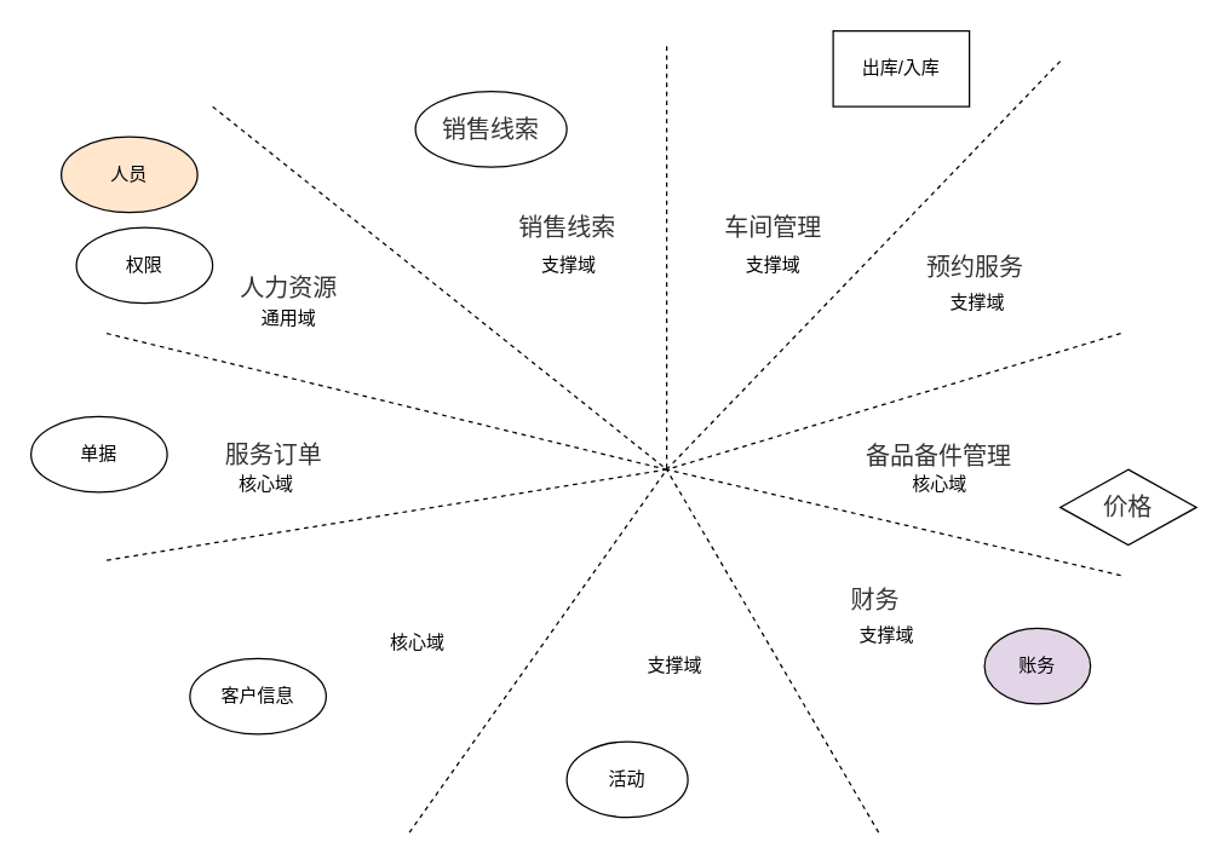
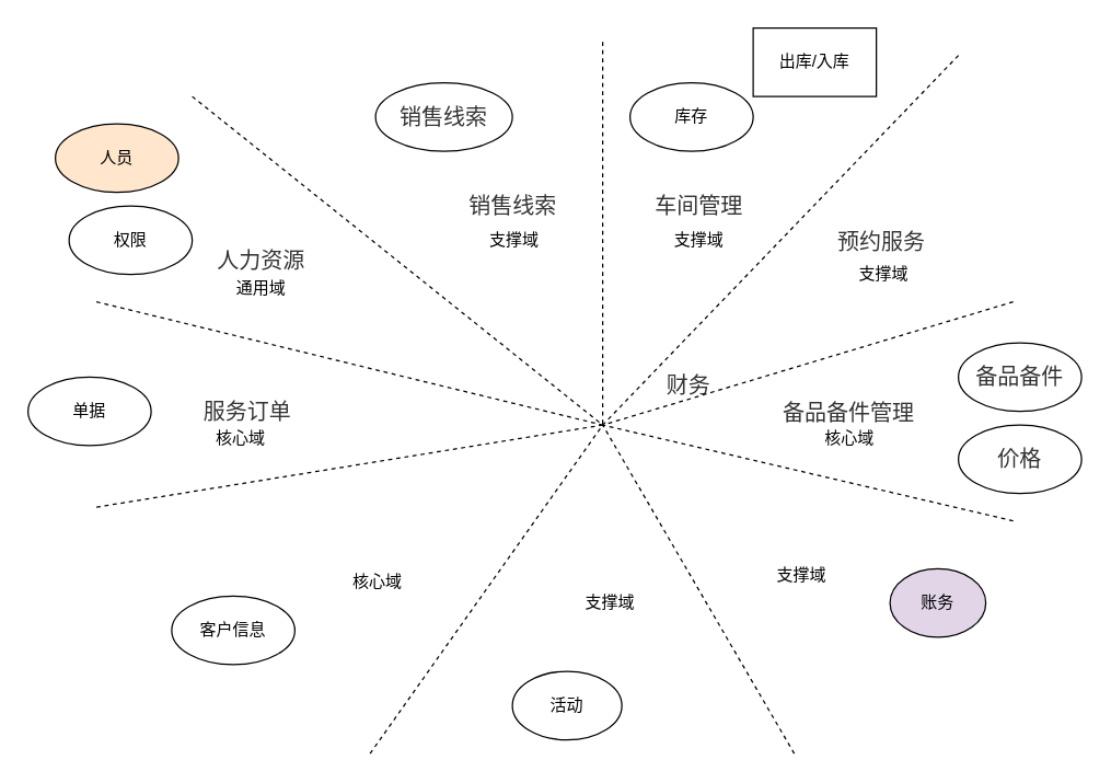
  <mxCell id="0" />
  <mxCell id="1" parent="0" />
  <mxCell id="2" value="&lt;span style=&quot;color: rgb(51 , 51 , 51) ; font-family: &amp;#34;open sans&amp;#34; , &amp;#34;clear sans&amp;#34; , &amp;#34;helvetica neue&amp;#34; , &amp;#34;helvetica&amp;#34; , &amp;#34;arial&amp;#34; , sans-serif ; font-size: 16px ; text-align: left ; background-color: rgb(255 , 255 , 255)&quot;&gt;人力资源&lt;/span&gt;" style="text;html=1;align=center;verticalAlign=middle;resizable=0;points=[];autosize=1;" vertex="1" parent="1"><mxGeometry x="150" y="180" width="80" height="20" as="geometry" /></mxCell>
  <mxCell id="3" value="&lt;span style=&quot;color: rgb(51 , 51 , 51) ; font-family: &amp;#34;open sans&amp;#34; , &amp;#34;clear sans&amp;#34; , &amp;#34;helvetica neue&amp;#34; , &amp;#34;helvetica&amp;#34; , &amp;#34;arial&amp;#34; , sans-serif ; font-size: 16px ; text-align: left ; background-color: rgb(255 , 255 , 255)&quot;&gt;销售线索&lt;/span&gt;" style="text;html=1;align=center;verticalAlign=middle;resizable=0;points=[];autosize=1;" vertex="1" parent="1"><mxGeometry x="334" y="140" width="80" height="20" as="geometry" /></mxCell>
  <mxCell id="4" value="&lt;span style=&quot;color: rgb(51 , 51 , 51) ; font-family: &amp;#34;open sans&amp;#34; , &amp;#34;clear sans&amp;#34; , &amp;#34;helvetica neue&amp;#34; , &amp;#34;helvetica&amp;#34; , &amp;#34;arial&amp;#34; , sans-serif ; font-size: 16px ; text-align: left ; background-color: rgb(255 , 255 , 255)&quot;&gt;服务订单&lt;/span&gt;" style="text;html=1;align=center;verticalAlign=middle;resizable=0;points=[];autosize=1;" vertex="1" parent="1"><mxGeometry x="140" y="290" width="80" height="20" as="geometry" /></mxCell>
  <mxCell id="5" value="&lt;span style=&quot;color: rgb(51 , 51 , 51) ; font-family: &amp;#34;open sans&amp;#34; , &amp;#34;clear sans&amp;#34; , &amp;#34;helvetica neue&amp;#34; , &amp;#34;helvetica&amp;#34; , &amp;#34;arial&amp;#34; , sans-serif ; font-size: 16px ; text-align: left ; background-color: rgb(255 , 255 , 255)&quot;&gt;车间管理&lt;/span&gt;" style="text;html=1;align=center;verticalAlign=middle;resizable=0;points=[];autosize=1;" vertex="1" parent="1"><mxGeometry x="470" y="140" width="80" height="20" as="geometry" /></mxCell>
  <mxCell id="6" value="&lt;span style=&quot;color: rgb(51 , 51 , 51) ; font-family: &amp;#34;open sans&amp;#34; , &amp;#34;clear sans&amp;#34; , &amp;#34;helvetica neue&amp;#34; , &amp;#34;helvetica&amp;#34; , &amp;#34;arial&amp;#34; , sans-serif ; font-size: 16px ; background-color: rgb(255 , 255 , 255)&quot;&gt;备品备件管理&lt;/span&gt;" style="text;whiteSpace=wrap;html=1;" vertex="1" parent="1"><mxGeometry x="570" y="285" width="130" height="25" as="geometry" /></mxCell>
  <mxCell id="7" value="&lt;meta charset=&quot;utf-8&quot;&gt;&lt;span style=&quot;color: rgb(51, 51, 51); font-family: &amp;quot;open sans&amp;quot;, &amp;quot;clear sans&amp;quot;, &amp;quot;helvetica neue&amp;quot;, helvetica, arial, sans-serif; font-size: 16px; font-style: normal; font-weight: 400; letter-spacing: normal; text-align: left; text-indent: 0px; text-transform: none; word-spacing: 0px; background-color: rgb(255, 255, 255); display: inline; float: none;&quot;&gt;预约服务&lt;/span&gt;" style="text;whiteSpace=wrap;html=1;" vertex="1" parent="1"><mxGeometry x="610" y="160" width="90" height="30" as="geometry" /></mxCell>
- <mxCell id="8" value="&lt;meta charset=&quot;utf-8&quot;&gt;&lt;span style=&quot;color: rgb(51, 51, 51); font-family: &amp;quot;open sans&amp;quot;, &amp;quot;clear sans&amp;quot;, &amp;quot;helvetica neue&amp;quot;, helvetica, arial, sans-serif; font-size: 16px; font-style: normal; font-weight: 400; letter-spacing: normal; text-align: left; text-indent: 0px; text-transform: none; word-spacing: 0px; background-color: rgb(255, 255, 255); display: inline; float: none;&quot;&gt;财务&lt;/span&gt;" style="text;whiteSpace=wrap;html=1;" vertex="1" parent="1"><mxGeometry x="560" y="380" width="60" height="30" as="geometry" /></mxCell>
+ <mxCell id="8" value="&lt;meta charset=&quot;utf-8&quot;&gt;&lt;span style=&quot;color: rgb(51, 51, 51); font-family: &amp;quot;open sans&amp;quot;, &amp;quot;clear sans&amp;quot;, &amp;quot;helvetica neue&amp;quot;, helvetica, arial, sans-serif; font-size: 16px; font-style: normal; font-weight: 400; letter-spacing: normal; text-align: left; text-indent: 0px; text-transform: none; word-spacing: 0px; background-color: rgb(255, 255, 255); display: inline; float: none;&quot;&gt;财务&lt;/span&gt;" style="text;whiteSpace=wrap;html=1;" vertex="1" parent="1"><mxGeometry x="485" y="265" width="60" height="30" as="geometry" /></mxCell>
  <mxCell id="9" value="" style="endArrow=none;dashed=1;html=1;" edge="1" parent="1"><mxGeometry width="50" height="50" relative="1" as="geometry"><mxPoint x="140" y="70" as="sourcePoint" /><mxPoint x="440" y="310" as="targetPoint" /></mxGeometry></mxCell>
  <mxCell id="10" value="" style="endArrow=none;dashed=1;html=1;" edge="1" parent="1"><mxGeometry width="50" height="50" relative="1" as="geometry"><mxPoint x="440" y="30" as="sourcePoint" /><mxPoint x="440" y="310" as="targetPoint" /></mxGeometry></mxCell>
  <mxCell id="11" value="" style="endArrow=none;dashed=1;html=1;" edge="1" parent="1"><mxGeometry width="50" height="50" relative="1" as="geometry"><mxPoint x="700" y="40" as="sourcePoint" /><mxPoint x="440" y="310" as="targetPoint" /></mxGeometry></mxCell>
  <mxCell id="12" value="" style="endArrow=none;dashed=1;html=1;" edge="1" parent="1"><mxGeometry width="50" height="50" relative="1" as="geometry"><mxPoint x="70" y="220" as="sourcePoint" /><mxPoint x="440" y="310" as="targetPoint" /></mxGeometry></mxCell>
  <mxCell id="13" value="" style="endArrow=none;dashed=1;html=1;" edge="1" parent="1"><mxGeometry width="50" height="50" relative="1" as="geometry"><mxPoint x="70" y="370" as="sourcePoint" /><mxPoint x="440" y="310" as="targetPoint" /></mxGeometry></mxCell>
  <mxCell id="14" value="" style="endArrow=none;dashed=1;html=1;" edge="1" parent="1"><mxGeometry width="50" height="50" relative="1" as="geometry"><mxPoint x="270" y="550" as="sourcePoint" /><mxPoint x="440" y="310" as="targetPoint" /></mxGeometry></mxCell>
  <mxCell id="15" value="" style="endArrow=none;dashed=1;html=1;" edge="1" parent="1"><mxGeometry width="50" height="50" relative="1" as="geometry"><mxPoint x="580" y="550" as="sourcePoint" /><mxPoint x="440" y="310" as="targetPoint" /></mxGeometry></mxCell>
  <mxCell id="16" value="" style="endArrow=none;dashed=1;html=1;" edge="1" parent="1"><mxGeometry width="50" height="50" relative="1" as="geometry"><mxPoint x="740" y="380" as="sourcePoint" /><mxPoint x="440" y="310" as="targetPoint" /></mxGeometry></mxCell>
  <mxCell id="17" value="" style="endArrow=none;dashed=1;html=1;" edge="1" parent="1"><mxGeometry width="50" height="50" relative="1" as="geometry"><mxPoint x="740" y="220" as="sourcePoint" /><mxPoint x="440" y="310" as="targetPoint" /></mxGeometry></mxCell>
  <mxCell id="18" value="核心域" style="text;html=1;align=center;verticalAlign=middle;resizable=0;points=[];autosize=1;" vertex="1" parent="1"><mxGeometry x="595" y="310" width="50" height="20" as="geometry" /></mxCell>
  <mxCell id="19" value="核心域" style="text;html=1;align=center;verticalAlign=middle;resizable=0;points=[];autosize=1;" vertex="1" parent="1"><mxGeometry x="150" y="310" width="50" height="20" as="geometry" /></mxCell>
  <mxCell id="20" value="核心域" style="text;html=1;align=center;verticalAlign=middle;resizable=0;points=[];autosize=1;" vertex="1" parent="1"><mxGeometry x="250" y="415" width="50" height="20" as="geometry" /></mxCell>
  <mxCell id="21" value="通用域" style="text;html=1;align=center;verticalAlign=middle;resizable=0;points=[];autosize=1;" vertex="1" parent="1"><mxGeometry x="165" y="200" width="50" height="20" as="geometry" /></mxCell>
  <mxCell id="22" value="&lt;div&gt;支撑域&lt;/div&gt;" style="text;html=1;align=center;verticalAlign=middle;resizable=0;points=[];autosize=1;" vertex="1" parent="1"><mxGeometry x="420" y="430" width="50" height="20" as="geometry" /></mxCell>
  <mxCell id="23" value="&lt;div&gt;支撑域&lt;/div&gt;" style="text;html=1;align=center;verticalAlign=middle;resizable=0;points=[];autosize=1;" vertex="1" parent="1"><mxGeometry x="560" y="410" width="50" height="20" as="geometry" /></mxCell>
  <mxCell id="24" value="&lt;div&gt;支撑域&lt;/div&gt;" style="text;html=1;align=center;verticalAlign=middle;resizable=0;points=[];autosize=1;" vertex="1" parent="1"><mxGeometry x="620" y="190" width="50" height="20" as="geometry" /></mxCell>
  <mxCell id="25" value="&lt;div&gt;支撑域&lt;/div&gt;" style="text;html=1;align=center;verticalAlign=middle;resizable=0;points=[];autosize=1;" vertex="1" parent="1"><mxGeometry x="485" y="165" width="50" height="20" as="geometry" /></mxCell>
  <mxCell id="26" value="&lt;div&gt;支撑域&lt;/div&gt;" style="text;html=1;align=center;verticalAlign=middle;resizable=0;points=[];autosize=1;" vertex="1" parent="1"><mxGeometry x="350" y="165" width="50" height="20" as="geometry" /></mxCell>
+ <mxCell id="27" value="库存" style="ellipse;whiteSpace=wrap;html=1;" vertex="1" parent="1"><mxGeometry x="460" y="60" width="90" height="50" as="geometry" /></mxCell>
  <mxCell id="28" value="出库/入库" style="whiteSpace=wrap;html=1;rounded=0;" vertex="1" parent="1"><mxGeometry x="550" y="20" width="90" height="50" as="geometry" /></mxCell>
  <mxCell id="29" value="&lt;span style=&quot;color: rgb(51 , 51 , 51) ; font-family: &amp;#34;open sans&amp;#34; , &amp;#34;clear sans&amp;#34; , &amp;#34;helvetica neue&amp;#34; , &amp;#34;helvetica&amp;#34; , &amp;#34;arial&amp;#34; , sans-serif ; font-size: 16px ; text-align: left ; background-color: rgb(255 , 255 , 255)&quot;&gt;销售线索&lt;/span&gt;" style="ellipse;whiteSpace=wrap;html=1;" vertex="1" parent="1"><mxGeometry x="274" y="60" width="100" height="50" as="geometry" /></mxCell>
  <mxCell id="30" value="人员" style="ellipse;whiteSpace=wrap;html=1;fillColor=#ffe6cc;" vertex="1" parent="1"><mxGeometry x="40" y="90" width="90" height="50" as="geometry" /></mxCell>
  <mxCell id="31" value="权限" style="ellipse;whiteSpace=wrap;html=1;" vertex="1" parent="1"><mxGeometry x="50" y="150" width="90" height="50" as="geometry" /></mxCell>
  <mxCell id="32" value="单据" style="ellipse;whiteSpace=wrap;html=1;" vertex="1" parent="1"><mxGeometry x="20" y="275" width="90" height="50" as="geometry" /></mxCell>
  <mxCell id="33" value="客户信息" style="ellipse;whiteSpace=wrap;html=1;" vertex="1" parent="1"><mxGeometry x="125" y="435" width="90" height="50" as="geometry" /></mxCell>
  <mxCell id="34" value="活动" style="ellipse;whiteSpace=wrap;html=1;" vertex="1" parent="1"><mxGeometry x="374" y="490" width="80" height="50" as="geometry" /></mxCell>
  <mxCell id="35" value="账务" style="ellipse;whiteSpace=wrap;html=1;fillColor=#e1d5e7;" vertex="1" parent="1"><mxGeometry x="650" y="415" width="70" height="50" as="geometry" /></mxCell>
- <mxCell id="37" value="&lt;div style=&quot;text-align: left&quot;&gt;&lt;font color=&quot;#333333&quot; face=&quot;open sans, clear sans, helvetica neue, helvetica, arial, sans-serif&quot;&gt;&lt;span style=&quot;font-size: 16px ; background-color: rgb(255 , 255 , 255)&quot;&gt;价格&lt;/span&gt;&lt;/font&gt;&lt;/div&gt;" style="rhombus;whiteSpace=wrap;html=1;" vertex="1" parent="1"><mxGeometry x="700" y="310" width="90" height="50" as="geometry" /></mxCell>
+ <mxCell id="36" value="&lt;span style=&quot;color: rgb(51 , 51 , 51) ; font-family: &amp;#34;open sans&amp;#34; , &amp;#34;clear sans&amp;#34; , &amp;#34;helvetica neue&amp;#34; , &amp;#34;helvetica&amp;#34; , &amp;#34;arial&amp;#34; , sans-serif ; font-size: 16px ; text-align: left ; background-color: rgb(255 , 255 , 255)&quot;&gt;备品备件&lt;/span&gt;" style="ellipse;whiteSpace=wrap;html=1;" vertex="1" parent="1"><mxGeometry x="700" y="250" width="90" height="50" as="geometry" /></mxCell>
+ <mxCell id="37" value="&lt;div style=&quot;text-align: left&quot;&gt;&lt;font color=&quot;#333333&quot; face=&quot;open sans, clear sans, helvetica neue, helvetica, arial, sans-serif&quot;&gt;&lt;span style=&quot;font-size: 16px ; background-color: rgb(255 , 255 , 255)&quot;&gt;价格&lt;/span&gt;&lt;/font&gt;&lt;/div&gt;" style="ellipse;whiteSpace=wrap;html=1;" vertex="1" parent="1"><mxGeometry x="700" y="310" width="90" height="50" as="geometry" /></mxCell>
